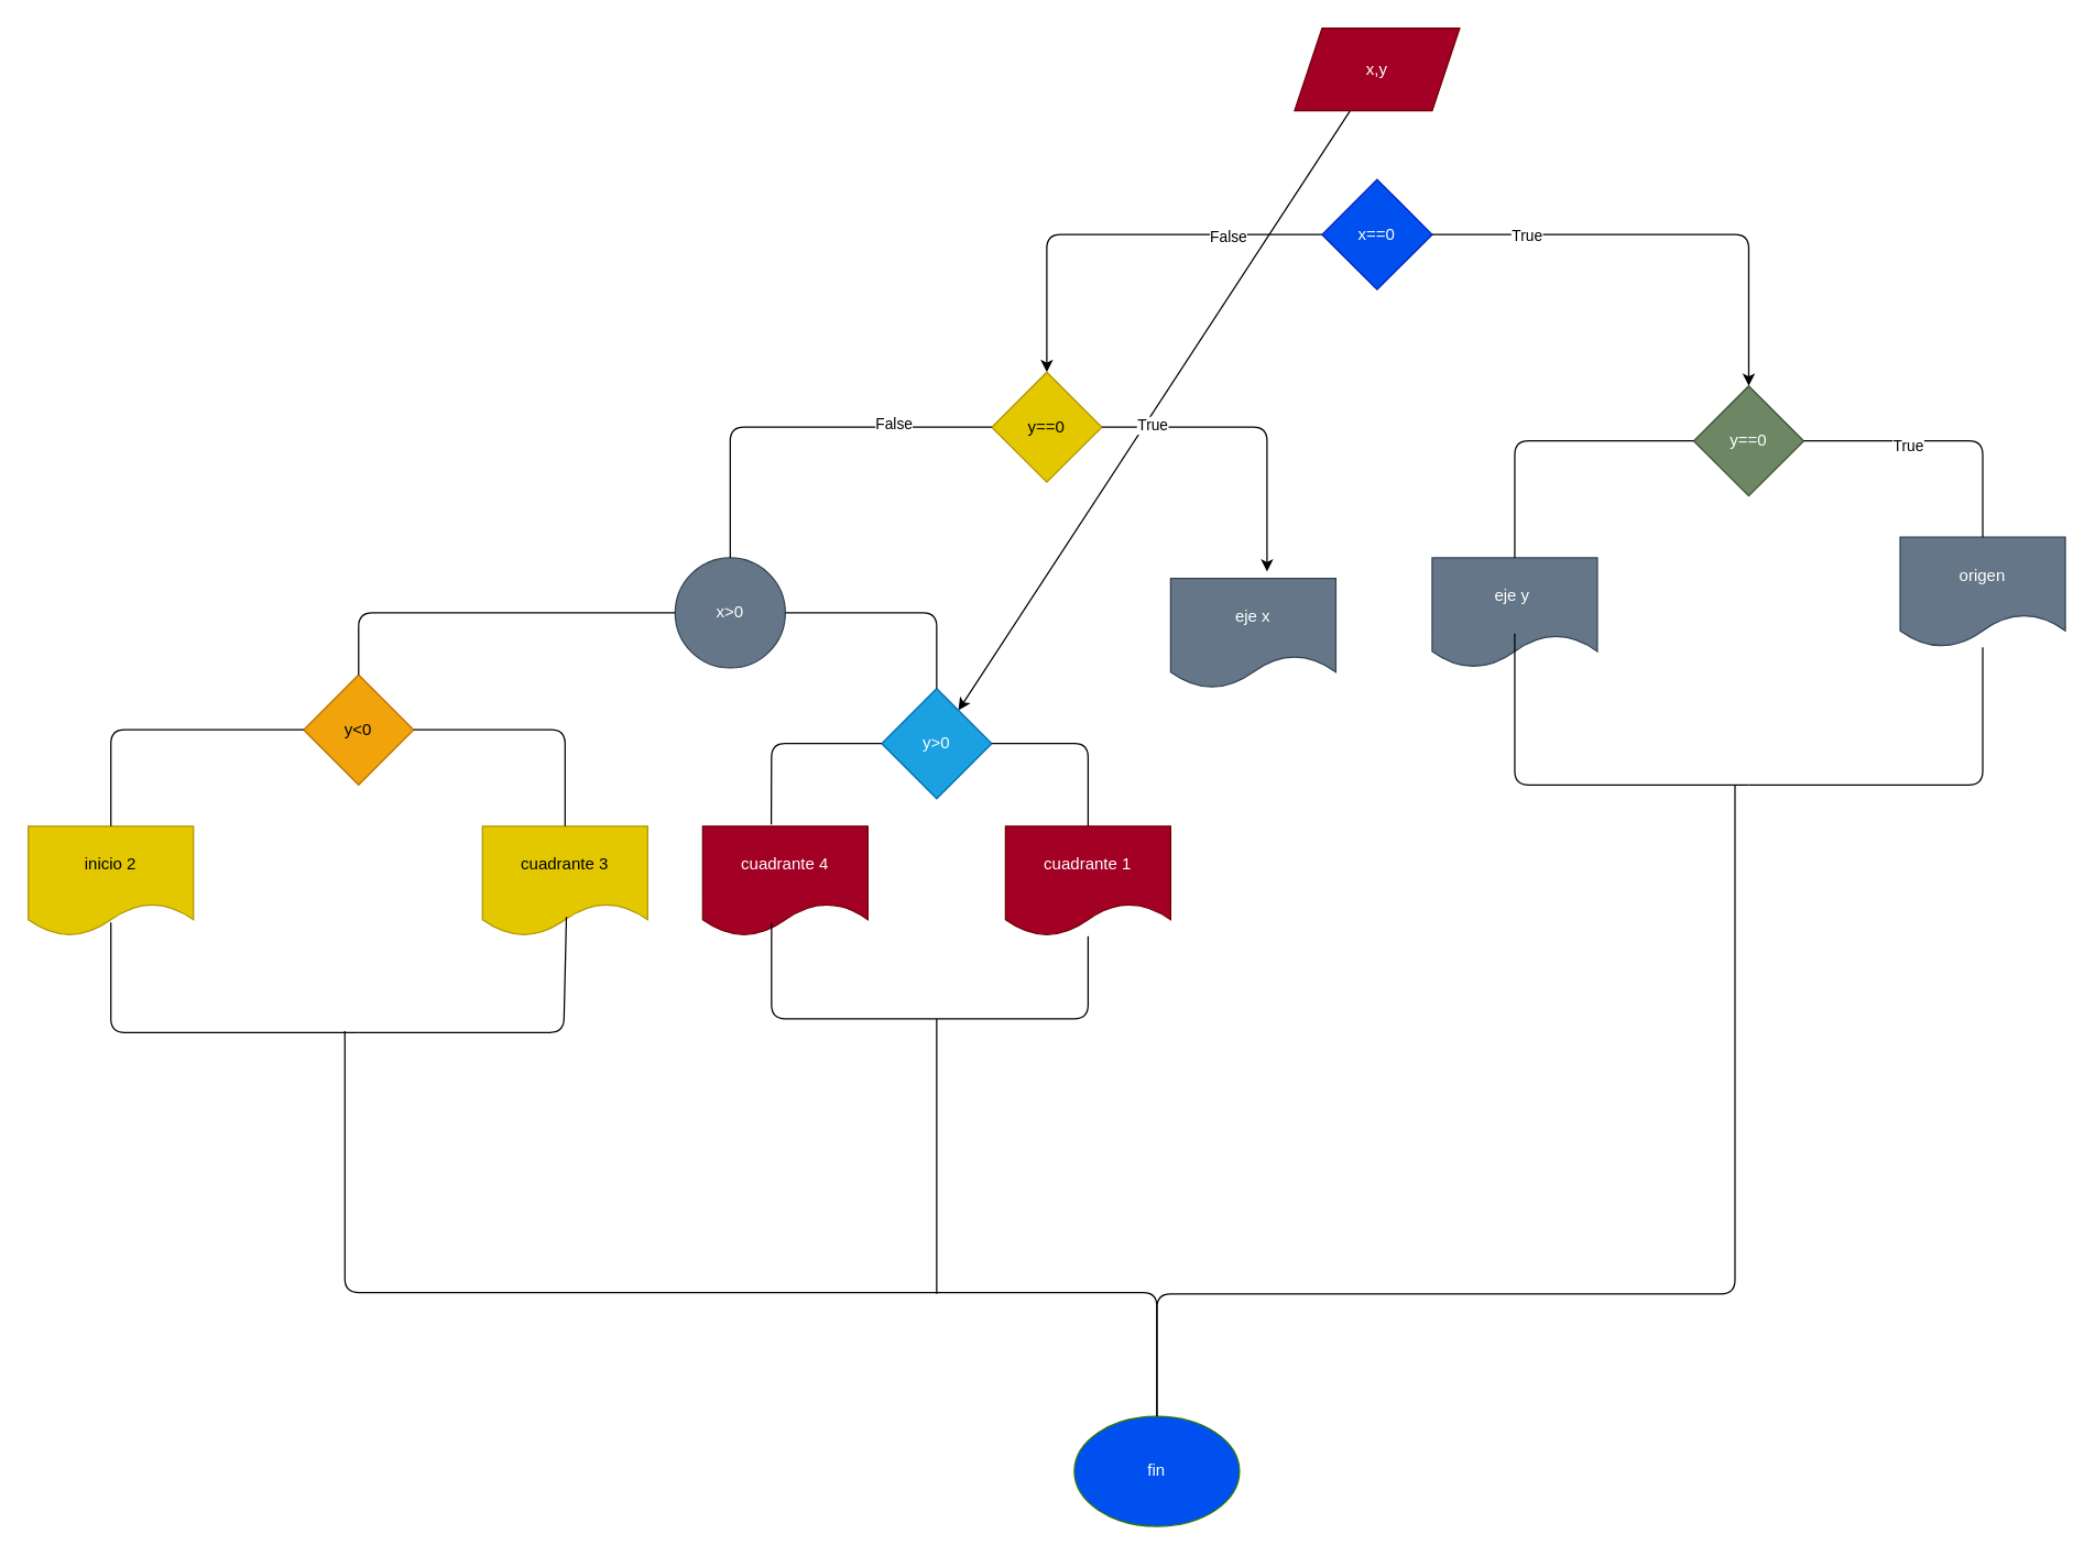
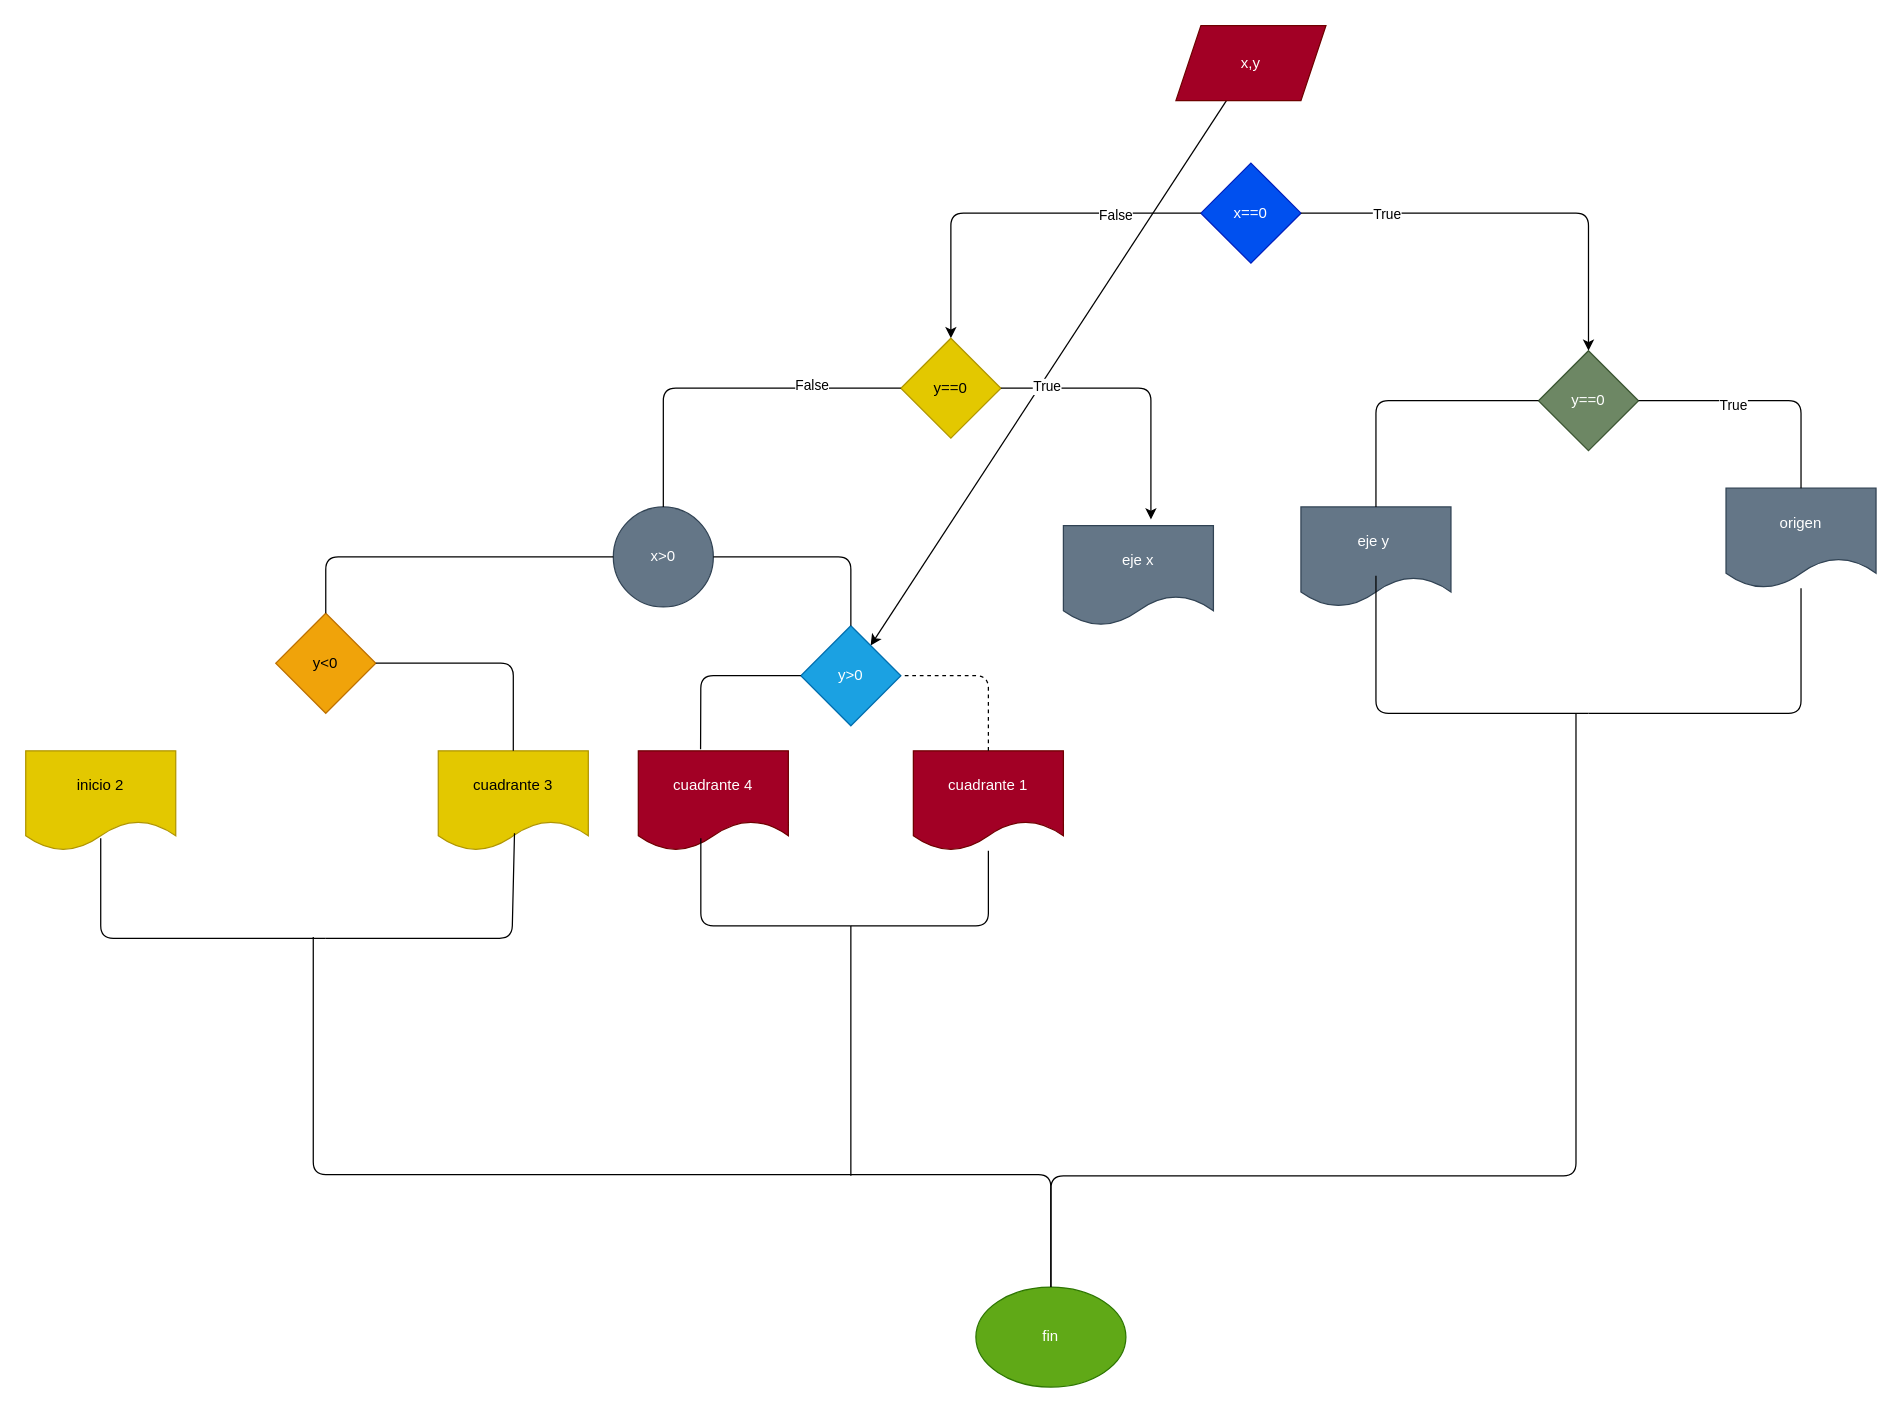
  <mxCell id="0" />
  <mxCell id="1" parent="0" />
  <mxCell id="2" value="" style="edgeStyle=none;html=1;" parent="1" source="3" target="24" edge="1"><mxGeometry relative="1" as="geometry" /></mxCell>
  <mxCell id="3" value="x,y" style="shape=parallelogram;perimeter=parallelogramPerimeter;whiteSpace=wrap;html=1;fixedSize=1;fillColor=#a20025;fontColor=#ffffff;strokeColor=#6F0000;" parent="1" vertex="1"><mxGeometry x="940" y="20" width="120" height="60" as="geometry" /></mxCell>
  <mxCell id="4" value="x==0" style="rhombus;whiteSpace=wrap;html=1;fillColor=#0050ef;fontColor=#ffffff;strokeColor=#001DBC;" parent="1" vertex="1"><mxGeometry x="960" y="130" width="80" height="80" as="geometry" /></mxCell>
  <mxCell id="5" value="" style="endArrow=classic;html=1;entryX=0.5;entryY=0;entryDx=0;entryDy=0;exitX=0;exitY=0.5;exitDx=0;exitDy=0;" parent="1" source="4" edge="1"><mxGeometry width="50" height="50" relative="1" as="geometry"><mxPoint x="960" y="310" as="sourcePoint" /><mxPoint x="760" y="270" as="targetPoint" /><Array as="points"><mxPoint x="760" y="170" /></Array></mxGeometry></mxCell>
  <mxCell id="6" value="False" style="edgeLabel;html=1;align=center;verticalAlign=middle;resizable=0;points=[];" vertex="1" connectable="0" parent="5"><mxGeometry x="-0.54" y="1" relative="1" as="geometry"><mxPoint as="offset" /></mxGeometry></mxCell>
  <mxCell id="7" value="" style="endArrow=classic;html=1;entryX=0.5;entryY=0;entryDx=0;entryDy=0;exitX=1;exitY=0.5;exitDx=0;exitDy=0;" parent="1" source="4" edge="1"><mxGeometry width="50" height="50" relative="1" as="geometry"><mxPoint x="1000" y="310" as="sourcePoint" /><mxPoint x="1270" y="280" as="targetPoint" /><Array as="points"><mxPoint x="1270" y="170" /></Array></mxGeometry></mxCell>
  <mxCell id="8" value="True" style="edgeLabel;html=1;align=center;verticalAlign=middle;resizable=0;points=[];" vertex="1" connectable="0" parent="7"><mxGeometry x="-0.598" relative="1" as="geometry"><mxPoint as="offset" /></mxGeometry></mxCell>
  <mxCell id="9" value="y==0" style="rhombus;whiteSpace=wrap;html=1;fillColor=#e3c800;fontColor=#000000;strokeColor=#B09500;" parent="1" vertex="1"><mxGeometry x="720" y="270" width="80" height="80" as="geometry" /></mxCell>
  <mxCell id="10" value="" style="endArrow=classic;html=1;exitX=1;exitY=0.5;exitDx=0;exitDy=0;entryX=0.5;entryY=0;entryDx=0;entryDy=0;" parent="1" source="9" edge="1"><mxGeometry width="50" height="50" relative="1" as="geometry"><mxPoint x="990" y="430" as="sourcePoint" /><mxPoint x="920" y="415" as="targetPoint" /><Array as="points"><mxPoint x="920" y="310" /></Array></mxGeometry></mxCell>
  <mxCell id="11" value="True" style="edgeLabel;html=1;align=center;verticalAlign=middle;resizable=0;points=[];" vertex="1" connectable="0" parent="10"><mxGeometry x="-0.684" y="2" relative="1" as="geometry"><mxPoint as="offset" /></mxGeometry></mxCell>
- <mxCell id="12" value="fin" style="ellipse;whiteSpace=wrap;html=1;fillColor=#0050ef;fontColor=#ffffff;strokeColor=#2D7600;" parent="1" vertex="1"><mxGeometry x="780" y="1029" width="120" height="80" as="geometry" /></mxCell>
+ <mxCell id="12" value="fin" style="ellipse;whiteSpace=wrap;html=1;fillColor=#60a917;fontColor=#ffffff;strokeColor=#2D7600;" parent="1" vertex="1"><mxGeometry x="780" y="1029" width="120" height="80" as="geometry" /></mxCell>
  <mxCell id="13" value="y==0" style="rhombus;whiteSpace=wrap;html=1;fillColor=#6d8764;fontColor=#ffffff;strokeColor=#3A5431;" parent="1" vertex="1"><mxGeometry x="1230" y="280" width="80" height="80" as="geometry" /></mxCell>
  <mxCell id="14" value="eje y&amp;nbsp;" style="shape=document;whiteSpace=wrap;html=1;boundedLbl=1;fillColor=#647687;fontColor=#ffffff;strokeColor=#314354;" parent="1" vertex="1"><mxGeometry x="1040" y="405" width="120" height="80" as="geometry" /></mxCell>
  <mxCell id="15" value="origen" style="shape=document;whiteSpace=wrap;html=1;boundedLbl=1;fillColor=#647687;fontColor=#ffffff;strokeColor=#314354;" parent="1" vertex="1"><mxGeometry x="1380" y="390" width="120" height="80" as="geometry" /></mxCell>
  <mxCell id="16" value="" style="endArrow=none;html=1;exitX=0.5;exitY=0;exitDx=0;exitDy=0;" parent="1" source="14" target="13" edge="1"><mxGeometry width="50" height="50" relative="1" as="geometry"><mxPoint x="1320" y="620" as="sourcePoint" /><mxPoint x="1370" y="570" as="targetPoint" /><Array as="points"><mxPoint x="1100" y="320" /></Array></mxGeometry></mxCell>
  <mxCell id="17" value="" style="endArrow=none;html=1;entryX=1;entryY=0.5;entryDx=0;entryDy=0;exitX=0.5;exitY=0;exitDx=0;exitDy=0;" parent="1" source="15" target="13" edge="1"><mxGeometry width="50" height="50" relative="1" as="geometry"><mxPoint x="1330" y="520" as="sourcePoint" /><mxPoint x="1380" y="470" as="targetPoint" /><Array as="points"><mxPoint x="1440" y="320" /><mxPoint x="1370" y="320" /></Array></mxGeometry></mxCell>
  <mxCell id="18" value="True" style="edgeLabel;html=1;align=center;verticalAlign=middle;resizable=0;points=[];" vertex="1" connectable="0" parent="17"><mxGeometry x="0.246" y="3" relative="1" as="geometry"><mxPoint as="offset" /></mxGeometry></mxCell>
  <mxCell id="19" value="" style="endArrow=none;html=1;" parent="1" target="15" edge="1"><mxGeometry width="50" height="50" relative="1" as="geometry"><mxPoint x="1270" y="570" as="sourcePoint" /><mxPoint x="1440" y="480" as="targetPoint" /><Array as="points"><mxPoint x="1440" y="570" /></Array></mxGeometry></mxCell>
  <mxCell id="20" value="" style="endArrow=none;html=1;entryX=0.5;entryY=0.688;entryDx=0;entryDy=0;entryPerimeter=0;" parent="1" target="14" edge="1"><mxGeometry width="50" height="50" relative="1" as="geometry"><mxPoint x="1270" y="570" as="sourcePoint" /><mxPoint x="1380" y="470" as="targetPoint" /><Array as="points"><mxPoint x="1100" y="570" /></Array></mxGeometry></mxCell>
  <mxCell id="21" value="eje x" style="shape=document;whiteSpace=wrap;html=1;boundedLbl=1;fillColor=#647687;fontColor=#ffffff;strokeColor=#314354;" parent="1" vertex="1"><mxGeometry x="850" y="420" width="120" height="80" as="geometry" /></mxCell>
  <mxCell id="22" value="" style="endArrow=none;html=1;exitX=0.5;exitY=0;exitDx=0;exitDy=0;" parent="1" source="12" edge="1"><mxGeometry width="50" height="50" relative="1" as="geometry"><mxPoint x="970" y="780" as="sourcePoint" /><mxPoint x="1260" y="570" as="targetPoint" /><Array as="points"><mxPoint x="840" y="940" /><mxPoint x="1260" y="940" /></Array></mxGeometry></mxCell>
  <mxCell id="23" value="x&amp;gt;0" style="ellipse;whiteSpace=wrap;html=1;fillColor=#647687;fontColor=#ffffff;strokeColor=#314354;" parent="1" vertex="1"><mxGeometry x="490" y="405" width="80" height="80" as="geometry" /></mxCell>
  <mxCell id="24" value="y&amp;gt;0" style="rhombus;whiteSpace=wrap;html=1;fillColor=#1ba1e2;strokeColor=#006EAF;fontColor=#ffffff;" parent="1" vertex="1"><mxGeometry y="500" width="80" height="80" as="geometry" x="640" /></mxCell>
  <mxCell id="25" value="y&amp;lt;0" style="rhombus;whiteSpace=wrap;html=1;fillColor=#f0a30a;fontColor=#000000;strokeColor=#BD7000;" parent="1" vertex="1"><mxGeometry x="220" y="490" width="80" height="80" as="geometry" /></mxCell>
  <mxCell id="26" value="cuadrante 3" style="shape=document;whiteSpace=wrap;html=1;boundedLbl=1;fillColor=#e3c800;fontColor=#000000;strokeColor=#B09500;" parent="1" vertex="1"><mxGeometry x="350" y="600" width="120" height="80" as="geometry" /></mxCell>
  <mxCell id="27" value="inicio 2" style="shape=document;whiteSpace=wrap;html=1;boundedLbl=1;fillColor=#e3c800;fontColor=#000000;strokeColor=#B09500;" parent="1" vertex="1"><mxGeometry x="20" y="600" width="120" height="80" as="geometry" /></mxCell>
  <mxCell id="28" value="cuadrante 1" style="shape=document;whiteSpace=wrap;html=1;boundedLbl=1;fillColor=#a20025;fontColor=#ffffff;strokeColor=#6F0000;" parent="1" vertex="1"><mxGeometry x="730" y="600" width="120" height="80" as="geometry" /></mxCell>
  <mxCell id="29" value="cuadrante 4" style="shape=document;whiteSpace=wrap;html=1;boundedLbl=1;fillColor=#a20025;fontColor=#ffffff;strokeColor=#6F0000;" parent="1" vertex="1"><mxGeometry x="510" y="600" width="120" height="80" as="geometry" /></mxCell>
  <mxCell id="30" value="" style="endArrow=none;html=1;entryX=1;entryY=0.5;entryDx=0;entryDy=0;" parent="1" target="25" edge="1"><mxGeometry width="50" height="50" relative="1" as="geometry"><mxPoint x="410" y="600" as="sourcePoint" /><mxPoint x="480" y="570" as="targetPoint" /><Array as="points"><mxPoint x="410" y="530" /></Array></mxGeometry></mxCell>
- <mxCell id="31" value="" style="endArrow=none;html=1;entryX=0;entryY=0.5;entryDx=0;entryDy=0;exitX=0.5;exitY=0;exitDx=0;exitDy=0;" parent="1" source="27" target="25" edge="1"><mxGeometry width="50" height="50" relative="1" as="geometry"><mxPoint x="430" y="620" as="sourcePoint" /><mxPoint x="480" y="570" as="targetPoint" /><Array as="points"><mxPoint x="80" y="530" /></Array></mxGeometry></mxCell>
  <mxCell id="32" value="" style="endArrow=none;html=1;entryX=0;entryY=0.5;entryDx=0;entryDy=0;exitX=0.415;exitY=-0.016;exitDx=0;exitDy=0;exitPerimeter=0;" parent="1" source="29" target="24" edge="1"><mxGeometry width="50" height="50" relative="1" as="geometry"><mxPoint x="430" y="620" as="sourcePoint" /><mxPoint x="480" y="570" as="targetPoint" /><Array as="points"><mxPoint x="560" y="540" /></Array></mxGeometry></mxCell>
- <mxCell id="33" value="" style="endArrow=none;html=1;entryX=1;entryY=0.5;entryDx=0;entryDy=0;exitX=0.5;exitY=0;exitDx=0;exitDy=0;" parent="1" source="28" target="24" edge="1"><mxGeometry width="50" height="50" relative="1" as="geometry"><mxPoint x="430" y="620" as="sourcePoint" /><mxPoint x="480" y="570" as="targetPoint" /><Array as="points"><mxPoint x="790" y="540" /></Array></mxGeometry></mxCell>
+ <mxCell id="33" value="" style="endArrow=none;html=1;entryX=1;entryY=0.5;entryDx=0;entryDy=0;exitX=0.5;exitY=0;exitDx=0;exitDy=0;dashed=1;" parent="1" source="28" target="24" edge="1"><mxGeometry width="50" height="50" relative="1" as="geometry"><mxPoint x="430" y="620" as="sourcePoint" /><mxPoint x="480" y="570" as="targetPoint" /><Array as="points"><mxPoint x="790" y="540" /></Array></mxGeometry></mxCell>
  <mxCell id="34" value="" style="endArrow=none;html=1;entryX=0;entryY=0.5;entryDx=0;entryDy=0;exitX=0.5;exitY=0;exitDx=0;exitDy=0;" edge="1" parent="1" source="23" target="9"><mxGeometry width="50" height="50" relative="1" as="geometry"><mxPoint x="870" y="430" as="sourcePoint" /><mxPoint x="920" y="380" as="targetPoint" /><Array as="points"><mxPoint x="530" y="310" /></Array></mxGeometry></mxCell>
  <mxCell id="35" value="False" style="edgeLabel;html=1;align=center;verticalAlign=middle;resizable=0;points=[];" vertex="1" connectable="0" parent="34"><mxGeometry x="0.497" y="3" relative="1" as="geometry"><mxPoint as="offset" /></mxGeometry></mxCell>
  <mxCell id="36" value="" style="endArrow=none;html=1;entryX=1;entryY=0.5;entryDx=0;entryDy=0;exitX=0.5;exitY=0;exitDx=0;exitDy=0;" edge="1" parent="1" source="24" target="23"><mxGeometry width="50" height="50" relative="1" as="geometry"><mxPoint x="870" y="430" as="sourcePoint" /><mxPoint x="580" y="450" as="targetPoint" /><Array as="points"><mxPoint x="680" y="445" /></Array></mxGeometry></mxCell>
  <mxCell id="37" value="" style="endArrow=none;html=1;entryX=0;entryY=0.5;entryDx=0;entryDy=0;exitX=0.5;exitY=0;exitDx=0;exitDy=0;" edge="1" parent="1" source="25" target="23"><mxGeometry width="50" height="50" relative="1" as="geometry"><mxPoint x="870" y="430" as="sourcePoint" /><mxPoint x="920" y="380" as="targetPoint" /><Array as="points"><mxPoint x="260" y="445" /></Array></mxGeometry></mxCell>
  <mxCell id="38" value="" style="endArrow=none;html=1;" edge="1" parent="1"><mxGeometry width="50" height="50" relative="1" as="geometry"><mxPoint x="260" y="750" as="sourcePoint" /><mxPoint x="80" y="670" as="targetPoint" /><Array as="points"><mxPoint x="80" y="750" /></Array></mxGeometry></mxCell>
  <mxCell id="39" value="" style="endArrow=none;html=1;entryX=0.508;entryY=0.825;entryDx=0;entryDy=0;entryPerimeter=0;" edge="1" parent="1" target="26"><mxGeometry width="50" height="50" relative="1" as="geometry"><mxPoint x="260" y="750" as="sourcePoint" /><mxPoint x="590" y="800" as="targetPoint" /><Array as="points"><mxPoint x="409" y="750" /></Array></mxGeometry></mxCell>
  <mxCell id="40" value="" style="endArrow=none;html=1;" edge="1" parent="1"><mxGeometry width="50" height="50" relative="1" as="geometry"><mxPoint x="680" y="740" as="sourcePoint" /><mxPoint x="560" y="670" as="targetPoint" /><Array as="points"><mxPoint x="560" y="740" /></Array></mxGeometry></mxCell>
  <mxCell id="41" value="" style="endArrow=none;html=1;" edge="1" parent="1" target="28"><mxGeometry width="50" height="50" relative="1" as="geometry"><mxPoint x="680" y="740" as="sourcePoint" /><mxPoint x="590" y="800" as="targetPoint" /><Array as="points"><mxPoint x="790" y="740" /></Array></mxGeometry></mxCell>
  <mxCell id="42" value="" style="endArrow=none;html=1;" edge="1" parent="1"><mxGeometry width="50" height="50" relative="1" as="geometry"><mxPoint x="250" y="749" as="sourcePoint" /><mxPoint x="840" y="1029" as="targetPoint" /><Array as="points"><mxPoint x="250" y="939" /><mxPoint x="560" y="939" /><mxPoint x="840" y="939" /></Array></mxGeometry></mxCell>
  <mxCell id="43" value="" style="endArrow=none;html=1;" edge="1" parent="1"><mxGeometry width="50" height="50" relative="1" as="geometry"><mxPoint x="680" y="940" as="sourcePoint" /><mxPoint x="680" y="740" as="targetPoint" /></mxGeometry></mxCell>
